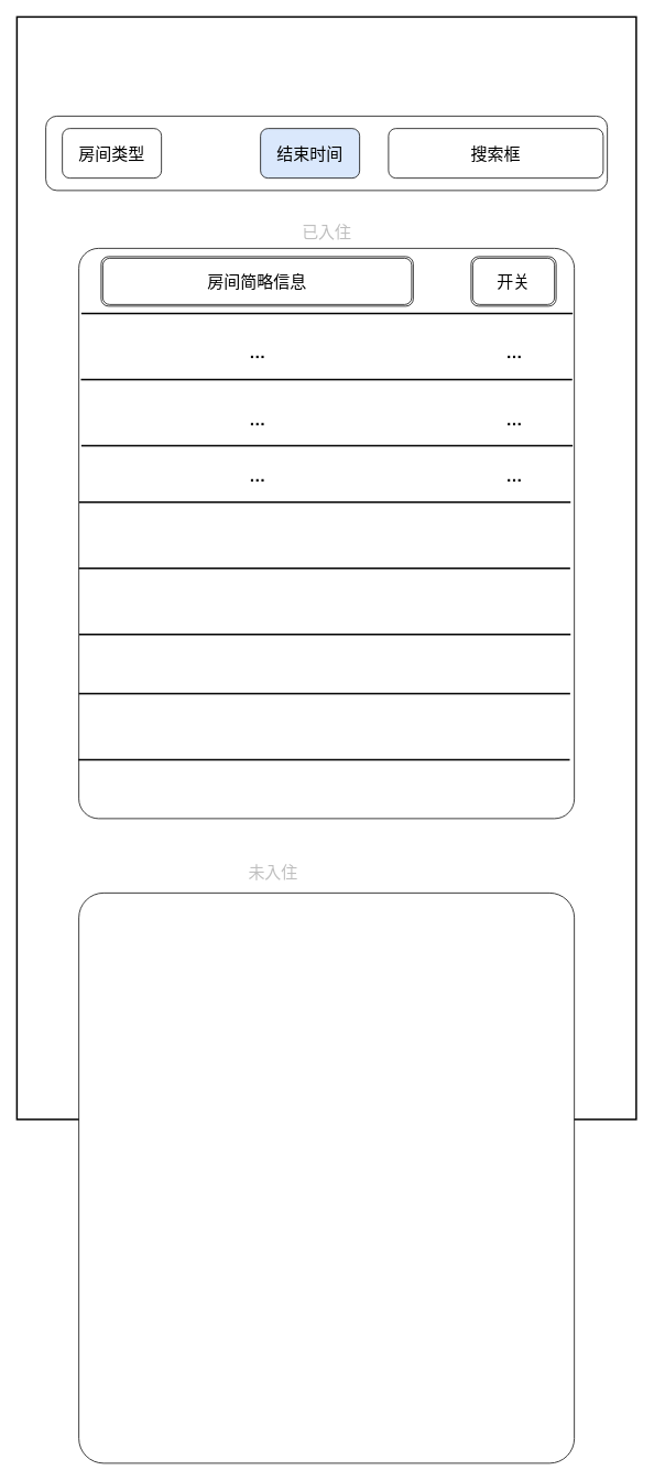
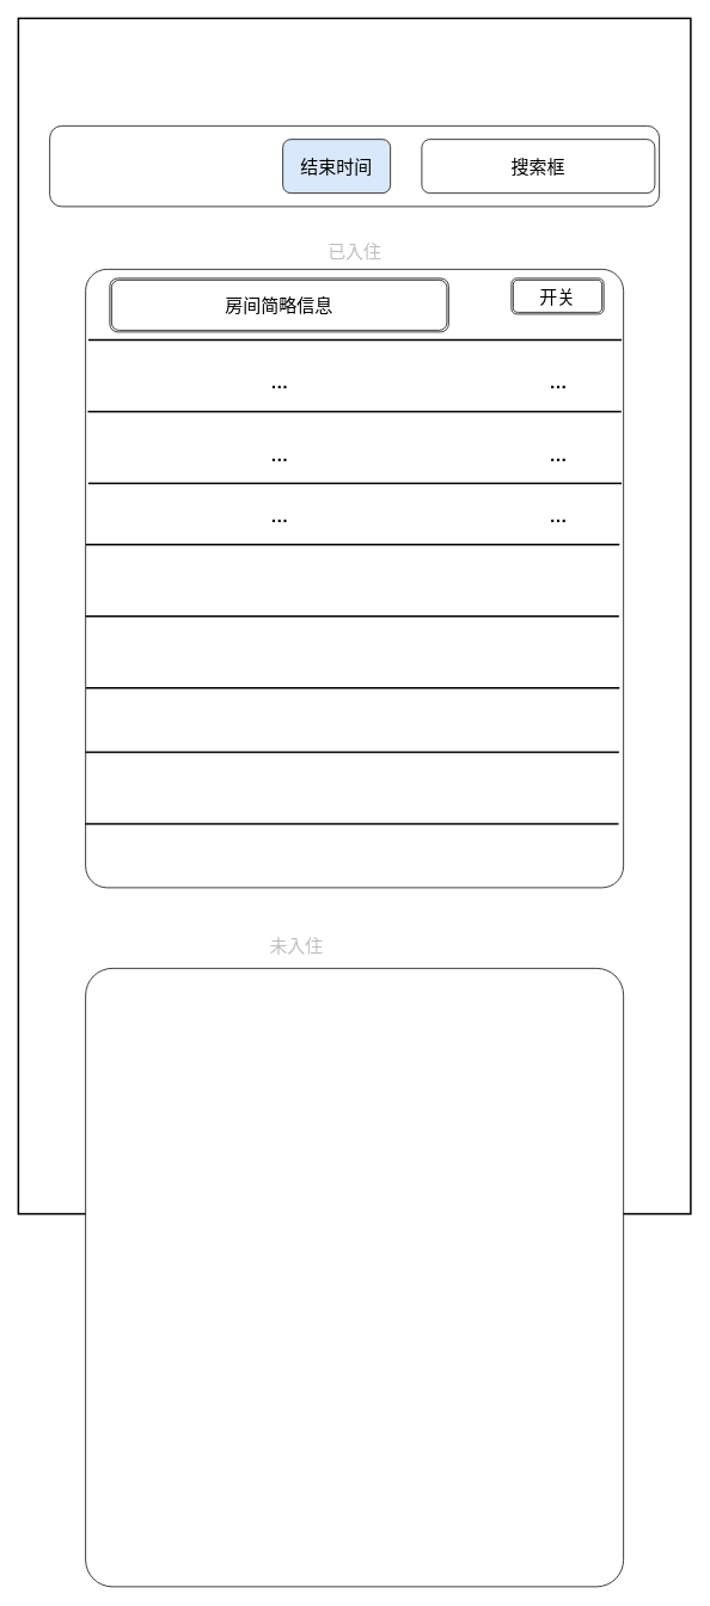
  <mxCell id="0" />
  <mxCell id="1" parent="0" />
  <mxCell id="2" value="" style="rounded=1;whiteSpace=wrap;html=1;fontSize=20;arcSize=0;strokeWidth=2;" parent="1" vertex="1"><mxGeometry x="20" y="20" width="750" height="1334" as="geometry" /></mxCell>
  <mxCell id="3" value="" style="rounded=1;whiteSpace=wrap;html=1;fontSize=20;" parent="1" vertex="1"><mxGeometry x="55" y="140" width="680" height="90" as="geometry" /></mxCell>
- <mxCell id="4" value="房间类型" style="rounded=1;whiteSpace=wrap;html=1;fontSize=20;" parent="1" vertex="1"><mxGeometry x="75" y="155" width="120" height="60" as="geometry" /></mxCell>
  <mxCell id="5" value="结束时间" style="rounded=1;whiteSpace=wrap;html=1;fontSize=20;fillColor=#dae8fc;" parent="1" vertex="1"><mxGeometry x="315" y="155" width="120" height="60" as="geometry" /></mxCell>
  <mxCell id="6" value="搜索框" style="rounded=1;whiteSpace=wrap;html=1;fontSize=20;" parent="1" vertex="1"><mxGeometry x="470" y="155" width="260" height="60" as="geometry" /></mxCell>
  <mxCell id="7" value="" style="rounded=1;whiteSpace=wrap;html=1;fontSize=20;arcSize=4;" parent="1" vertex="1"><mxGeometry x="95" y="300" width="600" height="690" as="geometry" /></mxCell>
  <mxCell id="8" value="&lt;font style=&quot;font-size: 20px;&quot; color=&quot;#bfbfbf&quot;&gt;已入住&lt;/font&gt;" style="text;html=1;align=center;verticalAlign=middle;resizable=0;points=[];autosize=1;strokeColor=none;fontSize=20;" parent="1" vertex="1"><mxGeometry x="355" y="265" width="80" height="30" as="geometry" /></mxCell>
  <mxCell id="9" value="&lt;font style=&quot;font-size: 20px;&quot; color=&quot;#bfbfbf&quot;&gt;未入住&lt;/font&gt;" style="text;html=1;align=center;verticalAlign=middle;resizable=0;points=[];autosize=1;strokeColor=none;fontSize=20;" parent="1" vertex="1"><mxGeometry x="290" y="1040" width="80" height="30" as="geometry" /></mxCell>
  <mxCell id="10" value="" style="rounded=1;whiteSpace=wrap;html=1;fontSize=20;arcSize=5;" parent="1" vertex="1"><mxGeometry x="95" y="1080" width="600" height="690" as="geometry" /></mxCell>
  <mxCell id="11" value="" style="line;strokeWidth=2;html=1;fontSize=20;" parent="1" vertex="1"><mxGeometry x="98" y="370" width="595" height="17.76" as="geometry" /></mxCell>
  <mxCell id="12" value="" style="line;strokeWidth=2;html=1;fontSize=20;" parent="1" vertex="1"><mxGeometry x="97.5" y="450" width="595" height="17.76" as="geometry" /></mxCell>
  <mxCell id="13" value="" style="line;strokeWidth=2;html=1;fontSize=20;" parent="1" vertex="1"><mxGeometry x="98" y="530" width="595" height="17.76" as="geometry" /></mxCell>
  <mxCell id="14" value="" style="line;strokeWidth=2;html=1;fontSize=20;" parent="1" vertex="1"><mxGeometry x="95.5" y="598.12" width="595" height="17.76" as="geometry" /></mxCell>
  <mxCell id="15" value="" style="line;strokeWidth=2;html=1;fontSize=20;" parent="1" vertex="1"><mxGeometry x="95" y="678.12" width="595" height="17.76" as="geometry" /></mxCell>
  <mxCell id="16" value="" style="line;strokeWidth=2;html=1;fontSize=20;" parent="1" vertex="1"><mxGeometry x="95.5" y="758.12" width="595" height="17.76" as="geometry" /></mxCell>
  <mxCell id="17" value="" style="line;strokeWidth=2;html=1;fontSize=20;" parent="1" vertex="1"><mxGeometry x="95" y="830" width="595" height="17.76" as="geometry" /></mxCell>
  <mxCell id="18" value="" style="line;strokeWidth=2;html=1;fontSize=20;" parent="1" vertex="1"><mxGeometry x="94.5" y="910" width="595" height="17.76" as="geometry" /></mxCell>
  <mxCell id="19" value="房间简略信息" style="shape=ext;double=1;rounded=1;whiteSpace=wrap;html=1;fontSize=20;" parent="1" vertex="1"><mxGeometry x="122" y="310" width="378" height="60" as="geometry" /></mxCell>
- <mxCell id="20" value="开关" style="shape=ext;double=1;rounded=1;whiteSpace=wrap;html=1;fontSize=20;" parent="1" vertex="1"><mxGeometry x="570" y="310" width="103" height="60" as="geometry" /></mxCell>
+ <mxCell id="20" value="开关" style="shape=ext;double=1;rounded=1;whiteSpace=wrap;html=1;fontSize=20;" parent="1" vertex="1"><mxGeometry x="570" y="310" width="103" height="40" as="geometry" /></mxCell>
  <mxCell id="21" value="&lt;b&gt;…&lt;/b&gt;" style="text;html=1;align=center;verticalAlign=middle;resizable=0;points=[];autosize=1;strokeColor=none;fontSize=20;" parent="1" vertex="1"><mxGeometry x="291" y="410" width="40" height="30" as="geometry" /></mxCell>
  <mxCell id="22" value="&lt;b&gt;…&lt;/b&gt;" style="text;html=1;align=center;verticalAlign=middle;resizable=0;points=[];autosize=1;strokeColor=none;fontSize=20;" parent="1" vertex="1"><mxGeometry x="601.5" y="410" width="40" height="30" as="geometry" /></mxCell>
  <mxCell id="23" value="&lt;b&gt;…&lt;/b&gt;" style="text;html=1;align=center;verticalAlign=middle;resizable=0;points=[];autosize=1;strokeColor=none;fontSize=20;" parent="1" vertex="1"><mxGeometry x="291" y="491" width="40" height="30" as="geometry" /></mxCell>
  <mxCell id="24" value="&lt;b&gt;…&lt;/b&gt;" style="text;html=1;align=center;verticalAlign=middle;resizable=0;points=[];autosize=1;strokeColor=none;fontSize=20;" parent="1" vertex="1"><mxGeometry x="601.5" y="491" width="40" height="30" as="geometry" /></mxCell>
  <mxCell id="25" value="&lt;b&gt;…&lt;/b&gt;" style="text;html=1;align=center;verticalAlign=middle;resizable=0;points=[];autosize=1;strokeColor=none;fontSize=20;" parent="1" vertex="1"><mxGeometry x="291" y="560" width="40" height="30" as="geometry" /></mxCell>
  <mxCell id="26" value="&lt;b&gt;…&lt;/b&gt;" style="text;html=1;align=center;verticalAlign=middle;resizable=0;points=[];autosize=1;strokeColor=none;fontSize=20;" parent="1" vertex="1"><mxGeometry x="601.5" y="560" width="40" height="30" as="geometry" /></mxCell>
